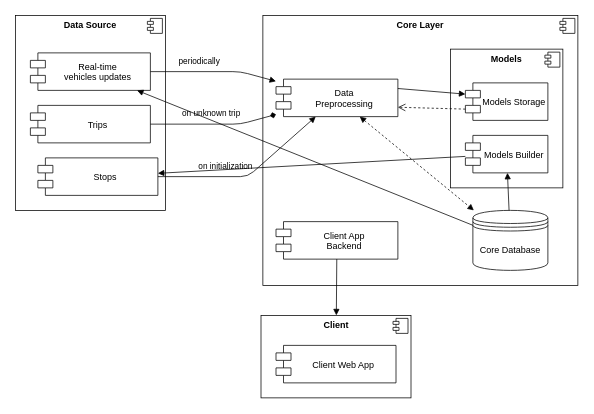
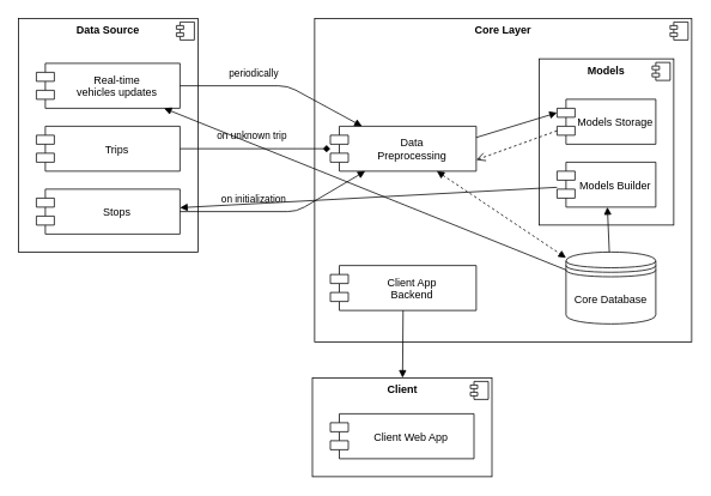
  <mxCell id="0" />
  <mxCell id="1" parent="0" />
  <mxCell id="2" value="&lt;p style=&quot;margin: 0px ; margin-top: 6px ; text-align: center&quot;&gt;&lt;b&gt;Data Source&lt;/b&gt;&lt;br&gt;&lt;/p&gt;" style="align=left;overflow=fill;html=1;dropTarget=0;" vertex="1" parent="1"><mxGeometry x="20" y="20" width="200" height="260" as="geometry" /></mxCell>
  <mxCell id="3" value="" style="shape=component;jettyWidth=8;jettyHeight=4;" vertex="1" parent="2"><mxGeometry x="1" width="20" height="20" relative="1" as="geometry"><mxPoint x="-24" y="4" as="offset" /></mxGeometry></mxCell>
  <mxCell id="4" value="Real-time &#10;vehicles updates" style="shape=module;align=left;spacingLeft=20;align=center;verticalAlign=middle;" vertex="1" parent="1"><mxGeometry x="40" y="70" width="160" height="50" as="geometry" /></mxCell>
  <mxCell id="5" value="Trips" style="shape=module;align=left;spacingLeft=20;align=center;verticalAlign=middle;" vertex="1" parent="1"><mxGeometry x="40" y="140" width="160" height="50" as="geometry" /></mxCell>
- <mxCell id="6" value="Stops" style="shape=module;align=center;spacingLeft=20;align=center;verticalAlign=middle;" vertex="1" parent="1"><mxGeometry x="50" y="210" width="160" height="50" as="geometry" /></mxCell>
+ <mxCell id="6" value="Stops" style="shape=module;align=center;spacingLeft=20;align=center;verticalAlign=middle;" vertex="1" parent="1"><mxGeometry x="40" y="210" width="160" height="50" as="geometry" /></mxCell>
  <mxCell id="7" value="&lt;p style=&quot;margin: 0px ; margin-top: 6px ; text-align: center&quot;&gt;&lt;b&gt;Core Layer&lt;/b&gt;&lt;/p&gt;" style="align=left;overflow=fill;html=1;dropTarget=0;" vertex="1" parent="1"><mxGeometry x="350" y="20" width="420" height="360" as="geometry" /></mxCell>
  <mxCell id="8" value="" style="shape=component;jettyWidth=8;jettyHeight=4;" vertex="1" parent="7"><mxGeometry x="1" width="20" height="20" relative="1" as="geometry"><mxPoint x="-24" y="4" as="offset" /></mxGeometry></mxCell>
- <mxCell id="9" value="Data &#10;Preprocessing" style="shape=module;align=left;spacingLeft=20;align=center;verticalAlign=middle;" vertex="1" parent="1"><mxGeometry x="367.5" y="105" width="162.5" height="50" as="geometry" /></mxCell>
+ <mxCell id="9" value="Data &#10;Preprocessing" style="shape=module;align=left;spacingLeft=20;align=center;verticalAlign=middle;" vertex="1" parent="1"><mxGeometry x="367.5" y="140" width="162.5" height="50" as="geometry" /></mxCell>
  <mxCell id="10" value="Client App &#10;Backend" style="shape=module;align=left;spacingLeft=20;align=center;verticalAlign=middle;" vertex="1" parent="1"><mxGeometry x="367.5" y="295" width="162.5" height="50" as="geometry" /></mxCell>
  <mxCell id="11" value="&lt;p style=&quot;margin: 0px ; margin-top: 6px ; text-align: center&quot;&gt;&lt;b&gt;Client&lt;/b&gt;&lt;/p&gt;" style="align=left;overflow=fill;html=1;dropTarget=0;" vertex="1" parent="1"><mxGeometry x="347.5" y="420" width="200" height="110" as="geometry" /></mxCell>
  <mxCell id="12" value="" style="shape=component;jettyWidth=8;jettyHeight=4;" vertex="1" parent="11"><mxGeometry x="1" width="20" height="20" relative="1" as="geometry"><mxPoint x="-24" y="4" as="offset" /></mxGeometry></mxCell>
  <mxCell id="13" value="Client Web App" style="shape=module;align=center;spacingLeft=20;align=center;verticalAlign=middle;" vertex="1" parent="1"><mxGeometry x="367.5" y="460" width="160" height="50" as="geometry" /></mxCell>
  <mxCell id="14" value="periodically" style="html=1;verticalAlign=bottom;endArrow=block;" edge="1" parent="1" source="4" target="9"><mxGeometry x="-0.236" y="5" width="80" relative="1" as="geometry"><mxPoint x="430" y="220" as="sourcePoint" /><mxPoint x="510" y="220" as="targetPoint" /><Array as="points"><mxPoint x="320" y="95" /></Array><mxPoint as="offset" /></mxGeometry></mxCell>
  <mxCell id="15" value="on unknown trip" style="html=1;verticalAlign=bottom;endArrow=diamond;" edge="1" parent="1" source="5" target="9"><mxGeometry x="-0.045" y="5" width="80" relative="1" as="geometry"><mxPoint x="430" y="220" as="sourcePoint" /><mxPoint x="510" y="220" as="targetPoint" /><Array as="points"><mxPoint x="320" y="165" /></Array><mxPoint as="offset" /></mxGeometry></mxCell>
  <mxCell id="16" value="on initialization" style="html=1;verticalAlign=bottom;endArrow=block;" edge="1" parent="1" source="6" target="9"><mxGeometry x="-0.252" y="5" width="80" relative="1" as="geometry"><mxPoint x="430" y="220" as="sourcePoint" /><mxPoint x="510" y="220" as="targetPoint" /><Array as="points"><mxPoint x="330" y="235" /></Array><mxPoint as="offset" /></mxGeometry></mxCell>
  <mxCell id="17" value="" style="html=1;verticalAlign=bottom;endArrow=block;" edge="1" parent="1" source="10" target="11"><mxGeometry width="80" relative="1" as="geometry"><mxPoint x="430" y="220" as="sourcePoint" /><mxPoint x="510" y="220" as="targetPoint" /></mxGeometry></mxCell>
  <mxCell id="18" value="&lt;p style=&quot;margin: 0px ; margin-top: 6px ; text-align: center&quot;&gt;&lt;b&gt;Models&lt;/b&gt;&lt;br&gt;&lt;/p&gt;" style="align=left;overflow=fill;html=1;dropTarget=0;" vertex="1" parent="1"><mxGeometry x="600" y="65" width="150" height="185" as="geometry" /></mxCell>
  <mxCell id="19" value="" style="shape=component;jettyWidth=8;jettyHeight=4;" vertex="1" parent="18"><mxGeometry x="1" width="20" height="20" relative="1" as="geometry"><mxPoint x="-24" y="4" as="offset" /></mxGeometry></mxCell>
  <mxCell id="20" value="Models Storage" style="shape=module;align=left;spacingLeft=20;align=center;verticalAlign=middle;" vertex="1" parent="1"><mxGeometry x="620" y="110" width="110" height="50" as="geometry" /></mxCell>
  <mxCell id="21" value="Core Database" style="shape=datastore;whiteSpace=wrap;html=1;align=center;" vertex="1" parent="1"><mxGeometry x="630" y="280" width="100" height="80" as="geometry" /></mxCell>
  <mxCell id="22" value="" style="html=1;verticalAlign=bottom;endArrow=open;dashed=1;endSize=8;exitX=0;exitY=0;exitDx=0;exitDy=35;exitPerimeter=0;entryX=1;entryY=0.75;entryDx=0;entryDy=0;" edge="1" parent="1" source="20" target="9"><mxGeometry relative="1" as="geometry"><mxPoint x="510" y="220" as="sourcePoint" /><mxPoint x="430" y="220" as="targetPoint" /></mxGeometry></mxCell>
  <mxCell id="23" value="" style="html=1;verticalAlign=bottom;endArrow=block;exitX=1;exitY=0.25;exitDx=0;exitDy=0;entryX=0;entryY=0;entryDx=0;entryDy=15;entryPerimeter=0;" edge="1" parent="1" source="9" target="20"><mxGeometry width="80" relative="1" as="geometry"><mxPoint x="430" y="220" as="sourcePoint" /><mxPoint x="510" y="220" as="targetPoint" /></mxGeometry></mxCell>
  <mxCell id="24" value="" style="html=1;verticalAlign=bottom;endArrow=block;" edge="1" parent="1" source="21" target="4"><mxGeometry width="80" relative="1" as="geometry"><mxPoint x="430" y="220" as="sourcePoint" /><mxPoint x="510" y="220" as="targetPoint" /></mxGeometry></mxCell>
  <mxCell id="25" value="" style="html=1;verticalAlign=bottom;endArrow=block;startArrow=block;startFill=1;dashed=1;" edge="1" parent="1" source="9" target="21"><mxGeometry width="80" relative="1" as="geometry"><mxPoint x="430" y="220" as="sourcePoint" /><mxPoint x="510" y="220" as="targetPoint" /></mxGeometry></mxCell>
  <mxCell id="26" value="Models Builder" style="shape=module;align=left;spacingLeft=20;align=center;verticalAlign=middle;" vertex="1" parent="1"><mxGeometry x="620" y="180" width="110" height="50" as="geometry" /></mxCell>
  <mxCell id="27" value="" style="html=1;verticalAlign=bottom;endArrow=block;" edge="1" parent="1" source="26" target="6"><mxGeometry width="80" relative="1" as="geometry"><mxPoint x="430" y="220" as="sourcePoint" /><mxPoint x="510" y="220" as="targetPoint" /></mxGeometry></mxCell>
  <mxCell id="28" value="" style="html=1;verticalAlign=bottom;endArrow=block;" edge="1" parent="1" source="21" target="26"><mxGeometry width="80" relative="1" as="geometry"><mxPoint x="430" y="220" as="sourcePoint" /><mxPoint x="510" y="220" as="targetPoint" /></mxGeometry></mxCell>
